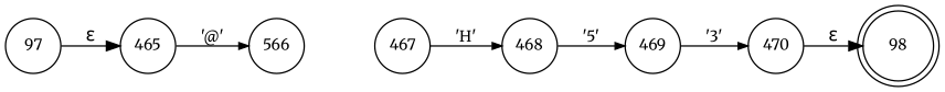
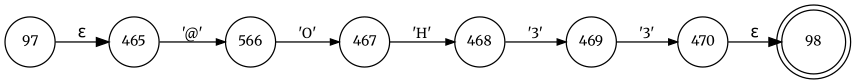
  digraph {
    fontname=Merriweather
    rankdir=LR
    node [fixedsize=true fontname=Merriweather fontsize=11 shape=circle peripheries=1]
    edge [fontname=Merriweather arrowhead=normal arrowsize=.7 fontsize=11]
    n1 [label=98 shape=doublecircle width=.6 peripheries=""]
    n2 [label=97 width=.55]
    n3 [label=465 width=.55]
    n4 [label=566 width=.55]
    n5 [label=467 width=.55]
    n6 [label=468 width=.55]
    n7 [label=469 width=.55]
    n8 [label=470 width=.55]
    n2 -> n3 [label="&epsilon;" arrowhead="" arrowsize="" fontsize=""]
    n3 -> n4 [label="'@'"]
+   n4 -> n5 [label="'O'"]
    n5 -> n6 [label="'H'"]
-   n6 -> n7 [label="'5'"]
+   n6 -> n7 [label="'3'"]
    n7 -> n8 [label="'3'"]
    n8 -> n1 [label="&epsilon;" arrowhead="" arrowsize="" fontsize=""]
  }
